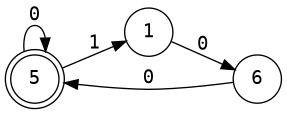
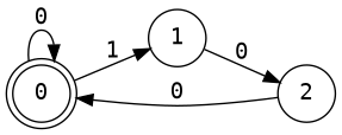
  digraph {
    fontname="DejaVu Sans Mono"
    rankdir=LR
    node [fontname="DejaVu Sans Mono" shape=circle]
    edge [fontname="DejaVu Sans Mono"]
-   0 [shape=doublecircle label=5]
+   0 [shape=doublecircle]
    1
-   2 [label=6]
+   2
    0 -> 0 [label=0]
    0 -> 1 [label=1]
    1 -> 2 [label=0]
    2 -> 0 [label=0]
  }
